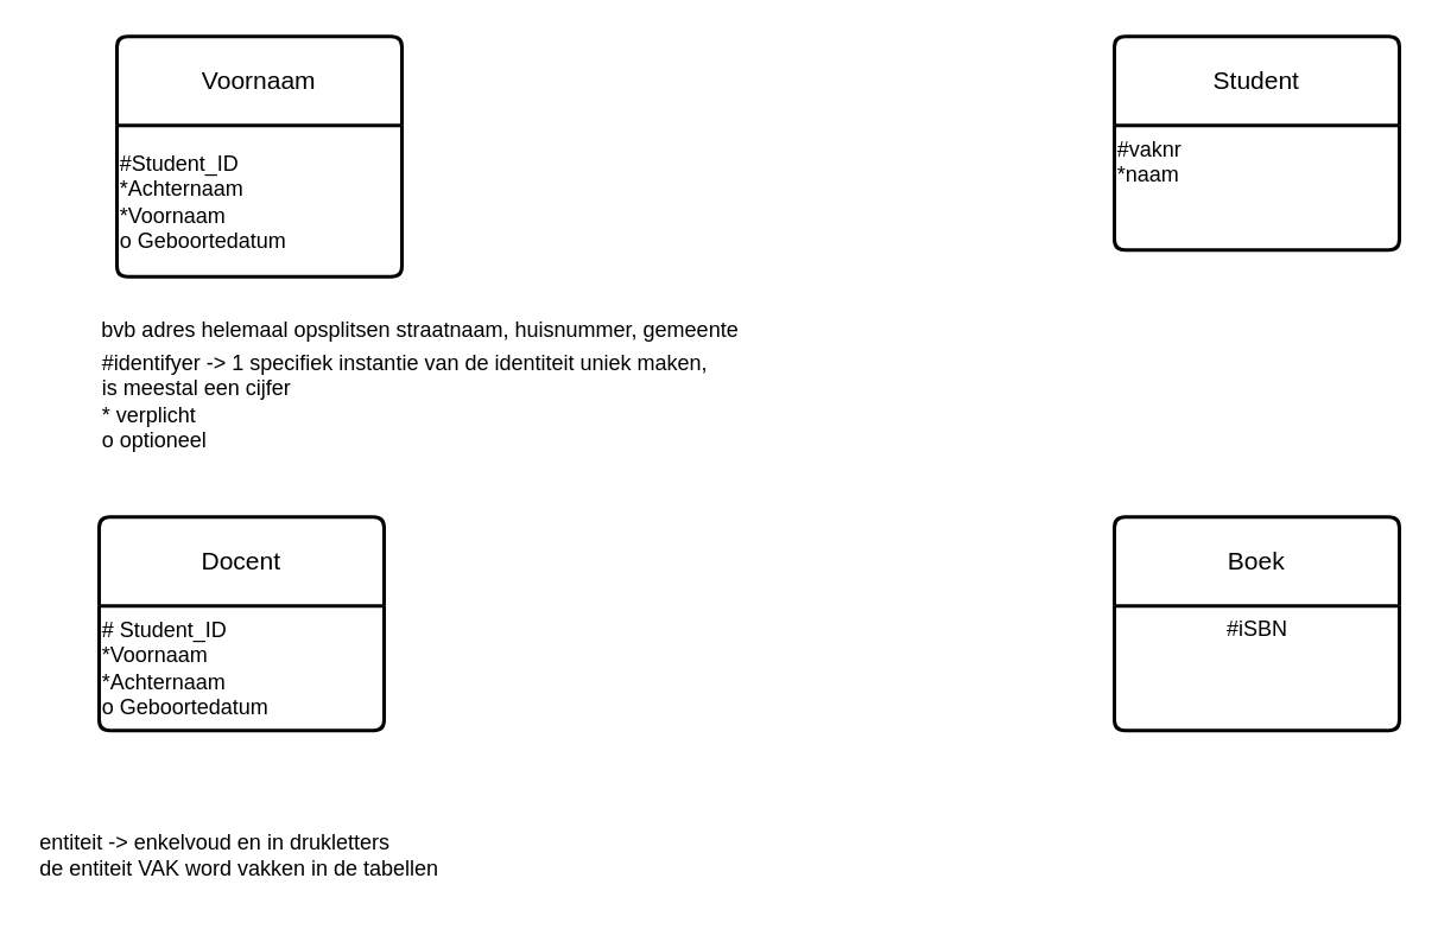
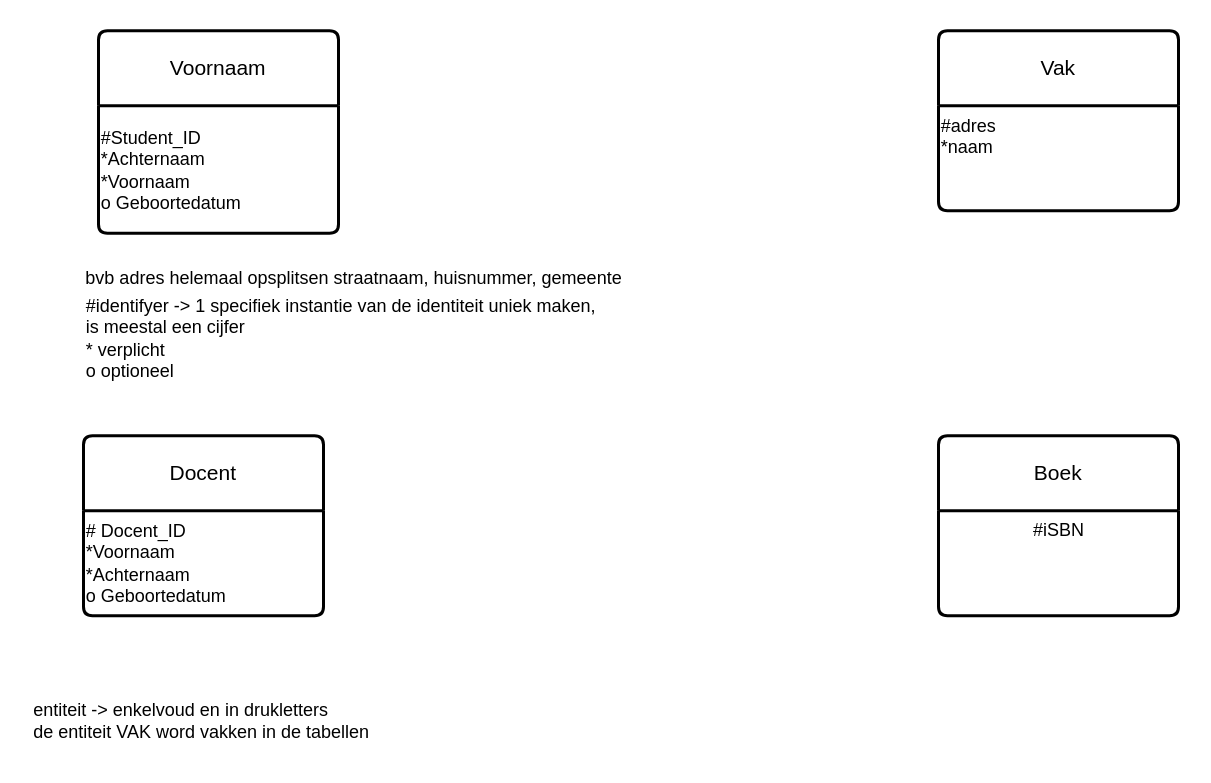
  <mxCell id="0" />
  <mxCell id="1" parent="0" />
  <mxCell id="2" value="Voornaam" style="swimlane;childLayout=stackLayout;horizontal=1;startSize=50;horizontalStack=0;rounded=1;fontSize=14;fontStyle=0;strokeWidth=2;resizeParent=0;resizeLast=1;shadow=0;dashed=0;align=center;arcSize=4;whiteSpace=wrap;html=1;" vertex="1" parent="1"><mxGeometry x="65" y="20" width="160" height="135" as="geometry" /></mxCell>
  <mxCell id="3" value="#Student_ID&lt;br&gt;&lt;div&gt;*Achternaam&lt;/div&gt;&lt;div&gt;*Voornaam&lt;/div&gt;&lt;div&gt;o Geboortedatum&lt;/div&gt;" style="text;html=1;align=left;verticalAlign=middle;resizable=0;points=[];autosize=1;strokeColor=none;fillColor=none;" vertex="1" parent="2"><mxGeometry y="50" width="160" height="85" as="geometry" /></mxCell>
- <mxCell id="4" value="Student" style="swimlane;childLayout=stackLayout;horizontal=1;startSize=50;horizontalStack=0;rounded=1;fontSize=14;fontStyle=0;strokeWidth=2;resizeParent=0;resizeLast=1;shadow=0;dashed=0;align=center;arcSize=4;whiteSpace=wrap;html=1;" vertex="1" parent="1"><mxGeometry x="625" y="20" width="160" height="120" as="geometry" /></mxCell>
- <mxCell id="5" value="#vaknr&lt;br&gt;*naam" style="text;whiteSpace=wrap;html=1;" vertex="1" parent="4"><mxGeometry y="50" width="160" height="70" as="geometry" /></mxCell>
+ <mxCell id="4" value="Vak" style="swimlane;childLayout=stackLayout;horizontal=1;startSize=50;horizontalStack=0;rounded=1;fontSize=14;fontStyle=0;strokeWidth=2;resizeParent=0;resizeLast=1;shadow=0;dashed=0;align=center;arcSize=4;whiteSpace=wrap;html=1;" vertex="1" parent="1"><mxGeometry x="625" y="20" width="160" height="120" as="geometry" /></mxCell>
+ <mxCell id="5" value="#adres&lt;br&gt;*naam" style="text;whiteSpace=wrap;html=1;" vertex="1" parent="4"><mxGeometry y="50" width="160" height="70" as="geometry" /></mxCell>
  <mxCell id="6" value="Docent" style="swimlane;childLayout=stackLayout;horizontal=1;startSize=50;horizontalStack=0;rounded=1;fontSize=14;fontStyle=0;strokeWidth=2;resizeParent=0;resizeLast=1;shadow=0;dashed=0;align=center;arcSize=4;whiteSpace=wrap;html=1;" vertex="1" parent="1"><mxGeometry x="55" y="290" width="160" height="120" as="geometry" /></mxCell>
- <mxCell id="7" value="# Student_ID&lt;div&gt;*Voornaam&lt;/div&gt;&lt;div&gt;*Achternaam&lt;/div&gt;&lt;div&gt;o Geboortedatum&lt;/div&gt;" style="text;html=1;align=left;verticalAlign=middle;resizable=0;points=[];autosize=1;strokeColor=none;fillColor=none;" vertex="1" parent="6"><mxGeometry y="50" width="160" height="70" as="geometry" /></mxCell>
+ <mxCell id="7" value="# Docent_ID&lt;div&gt;*Voornaam&lt;/div&gt;&lt;div&gt;*Achternaam&lt;/div&gt;&lt;div&gt;o Geboortedatum&lt;/div&gt;" style="text;html=1;align=left;verticalAlign=middle;resizable=0;points=[];autosize=1;strokeColor=none;fillColor=none;" vertex="1" parent="6"><mxGeometry y="50" width="160" height="70" as="geometry" /></mxCell>
  <mxCell id="8" value="bvb adres helemaal opsplitsen straatnaam, huisnummer, gemeente" style="text;html=1;align=center;verticalAlign=middle;resizable=0;points=[];autosize=1;strokeColor=none;fillColor=none;" vertex="1" parent="1"><mxGeometry x="45" y="170" width="380" height="30" as="geometry" /></mxCell>
  <mxCell id="9" value="#identifyer -&amp;gt; 1 specifiek instantie van de identiteit uniek maken,&amp;nbsp;&lt;div&gt;is meestal een cijfer&lt;div&gt;&lt;span style=&quot;background-color: transparent; color: light-dark(rgb(0, 0, 0), rgb(255, 255, 255));&quot;&gt;* verplicht&lt;/span&gt;&lt;div&gt;o optioneel&lt;/div&gt;&lt;/div&gt;&lt;/div&gt;" style="text;html=1;align=left;verticalAlign=middle;resizable=0;points=[];autosize=1;strokeColor=none;fillColor=none;" vertex="1" parent="1"><mxGeometry x="55" y="190" width="370" height="70" as="geometry" /></mxCell>
  <mxCell id="10" value="Boek" style="swimlane;childLayout=stackLayout;horizontal=1;startSize=50;horizontalStack=0;rounded=1;fontSize=14;fontStyle=0;strokeWidth=2;resizeParent=0;resizeLast=1;shadow=0;dashed=0;align=center;arcSize=4;whiteSpace=wrap;html=1;" vertex="1" parent="1"><mxGeometry x="625" y="290" width="160" height="120" as="geometry" /></mxCell>
  <mxCell id="11" value="#iSBN" style="text;html=1;align=center;verticalAlign=middle;resizable=0;points=[];autosize=1;strokeColor=none;fillColor=none;" vertex="1" parent="1"><mxGeometry x="675" y="338" width="60" height="30" as="geometry" /></mxCell>
  <mxCell id="12" value="&lt;div style=&quot;text-align: left;&quot;&gt;&lt;br&gt;&lt;/div&gt;&lt;div&gt;&lt;br&gt;&lt;/div&gt;" style="text;html=1;align=center;verticalAlign=middle;resizable=0;points=[];autosize=1;strokeColor=none;fillColor=none;" vertex="1" parent="1"><mxGeometry x="495" y="85" width="20" height="40" as="geometry" /></mxCell>
  <mxCell id="13" value="entiteit -&amp;gt; enkelvoud en in drukletters&lt;div style=&quot;&quot;&gt;de entiteit VAK word vakken in de tabellen&lt;/div&gt;" style="text;html=1;align=left;verticalAlign=middle;resizable=0;points=[];autosize=1;strokeColor=none;fillColor=none;" vertex="1" parent="1"><mxGeometry x="20" y="460" width="250" height="40" as="geometry" /></mxCell>
